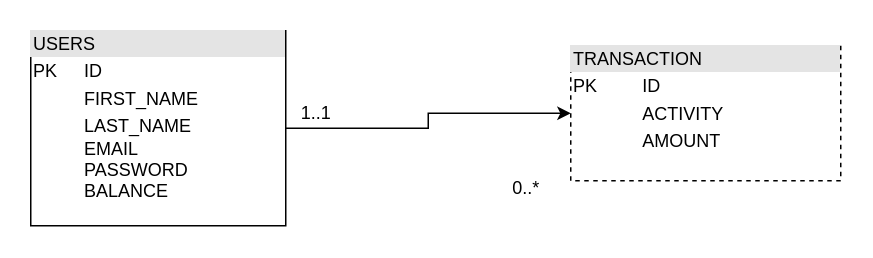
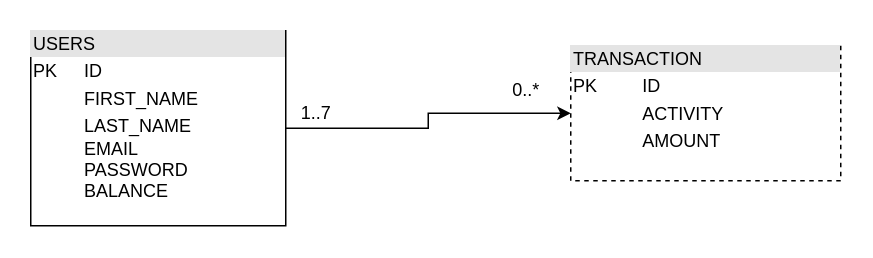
  <mxCell id="0" />
  <mxCell id="1" parent="0" />
  <mxCell id="2" style="edgeStyle=orthogonalEdgeStyle;rounded=0;orthogonalLoop=1;jettySize=auto;html=1;entryX=0;entryY=0.5;entryDx=0;entryDy=0;" edge="1" parent="1" source="3" target="4"><mxGeometry relative="1" as="geometry" /></mxCell>
  <mxCell id="3" value="&lt;div style=&quot;box-sizing: border-box ; width: 100% ; background: #e4e4e4 ; padding: 2px&quot;&gt;USERS&lt;/div&gt;&lt;table style=&quot;width: 100% ; font-size: 1em&quot; cellpadding=&quot;2&quot; cellspacing=&quot;0&quot;&gt;&lt;tbody&gt;&lt;tr&gt;&lt;td&gt;PK&lt;/td&gt;&lt;td&gt;ID&lt;/td&gt;&lt;/tr&gt;&lt;tr&gt;&lt;td&gt;&lt;br&gt;&lt;/td&gt;&lt;td&gt;FIRST_NAME&lt;/td&gt;&lt;/tr&gt;&lt;tr&gt;&lt;td&gt;&lt;/td&gt;&lt;td&gt;LAST_NAME&lt;br&gt;EMAIL&lt;br&gt;PASSWORD&lt;br&gt;BALANCE&lt;br&gt;&lt;br&gt;&lt;/td&gt;&lt;/tr&gt;&lt;/tbody&gt;&lt;/table&gt;" style="verticalAlign=top;align=left;overflow=fill;html=1;" vertex="1" parent="1"><mxGeometry x="20" y="20" width="170" height="130" as="geometry" /></mxCell>
  <mxCell id="4" value="&lt;div style=&quot;box-sizing: border-box ; width: 100% ; background: #e4e4e4 ; padding: 2px&quot;&gt;TRANSACTION&lt;/div&gt;&lt;table style=&quot;width: 100% ; font-size: 1em&quot; cellpadding=&quot;2&quot; cellspacing=&quot;0&quot;&gt;&lt;tbody&gt;&lt;tr&gt;&lt;td&gt;PK&lt;/td&gt;&lt;td&gt;ID&lt;/td&gt;&lt;/tr&gt;&lt;tr&gt;&lt;td&gt;&lt;br&gt;&lt;/td&gt;&lt;td&gt;ACTIVITY&lt;/td&gt;&lt;/tr&gt;&lt;tr&gt;&lt;td&gt;&lt;/td&gt;&lt;td&gt;AMOUNT&lt;/td&gt;&lt;/tr&gt;&lt;/tbody&gt;&lt;/table&gt;" style="verticalAlign=top;align=left;overflow=fill;html=1;dashed=1;" vertex="1" parent="1"><mxGeometry x="380" y="30" width="180" height="90" as="geometry" /></mxCell>
- <mxCell id="5" value="1..1" style="text;html=1;align=center;verticalAlign=middle;resizable=0;points=[];autosize=1;strokeColor=none;" vertex="1" parent="1"><mxGeometry x="190" y="65" width="40" height="20" as="geometry" /></mxCell>
- <mxCell id="6" value="0..*" style="text;html=1;align=center;verticalAlign=middle;resizable=0;points=[];autosize=1;strokeColor=none;" vertex="1" parent="1"><mxGeometry x="335" y="115" width="30" height="20" as="geometry" /></mxCell>
+ <mxCell id="5" value="1..7" style="text;html=1;align=center;verticalAlign=middle;resizable=0;points=[];autosize=1;strokeColor=none;" vertex="1" parent="1"><mxGeometry x="190" y="65" width="40" height="20" as="geometry" /></mxCell>
+ <mxCell id="6" value="0..*" style="text;html=1;align=center;verticalAlign=middle;resizable=0;points=[];autosize=1;strokeColor=none;" vertex="1" parent="1"><mxGeometry x="335" y="50" width="30" height="20" as="geometry" /></mxCell>
